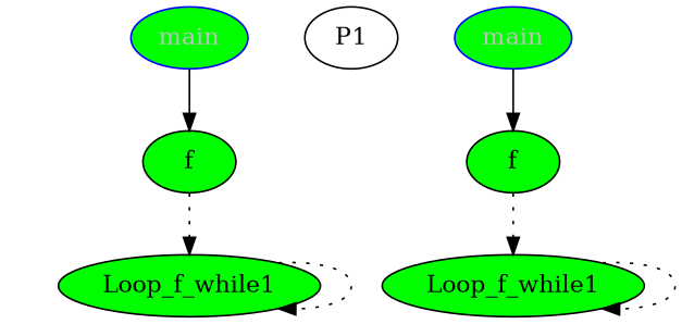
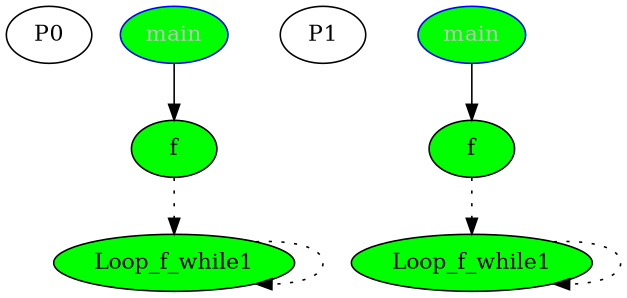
  digraph {
    node [color=black fillcolor=green fontcolor=black shape=ellipse style=filled]
    edge [style=dotted]
+   n1 [label=P0 fillcolor="" fontcolor="" shape="" style=""]
    n2 [color=blue fontcolor=grey label=main]
    n3 [label=f]
    n4 [label=Loop_f_while1]
    n5 [label=P1 fillcolor="" fontcolor="" shape="" style=""]
    n6 [color=blue fontcolor=grey label=main]
    n7 [label=f]
    n8 [label=Loop_f_while1]
    subgraph sub_1 {
+     n1
      n2
      n3
      n4
    }
    subgraph sub_2 {
      n5
      n6
      n7
      n8
    }
    n2 -> n3 [style=""]
    n3 -> n4
    n4 -> n4
    n6 -> n7 [style=""]
    n7 -> n8
    n8 -> n8
  }
